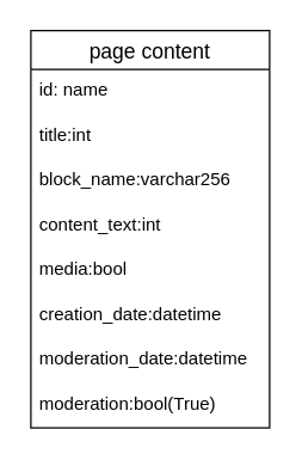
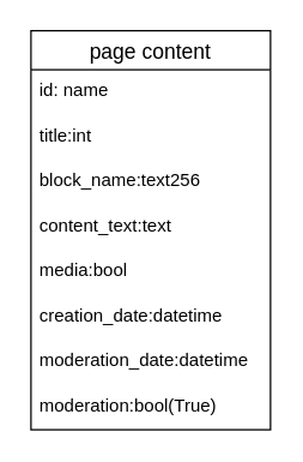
  <mxCell id="0" />
  <mxCell id="1" parent="0" />
  <mxCell id="2" value="page content" style="swimlane;fontStyle=0;childLayout=stackLayout;horizontal=1;startSize=26;horizontalStack=0;resizeParent=1;resizeParentMax=0;resizeLast=0;collapsible=1;marginBottom=0;align=center;fontSize=14;" parent="1" vertex="1"><mxGeometry x="20" y="20" width="160" height="266" as="geometry" /></mxCell>
  <mxCell id="3" value="id: name&#10;" style="text;strokeColor=none;fillColor=none;spacingLeft=4;spacingRight=4;overflow=hidden;rotatable=0;points=[[0,0.5],[1,0.5]];portConstraint=eastwest;fontSize=12;" parent="2" vertex="1"><mxGeometry y="26" width="160" height="30" as="geometry" /></mxCell>
  <mxCell id="4" value="title:int" style="text;strokeColor=none;fillColor=none;spacingLeft=4;spacingRight=4;overflow=hidden;rotatable=0;points=[[0,0.5],[1,0.5]];portConstraint=eastwest;fontSize=12;" vertex="1" parent="2"><mxGeometry y="56" width="160" height="30" as="geometry" /></mxCell>
- <mxCell id="5" value="block_name:varchar256" style="text;strokeColor=none;fillColor=none;spacingLeft=4;spacingRight=4;overflow=hidden;rotatable=0;points=[[0,0.5],[1,0.5]];portConstraint=eastwest;fontSize=12;" parent="2" vertex="1"><mxGeometry y="86" width="160" height="30" as="geometry" /></mxCell>
- <mxCell id="6" value="content_text:int&#10;" style="text;strokeColor=none;fillColor=none;spacingLeft=4;spacingRight=4;overflow=hidden;rotatable=0;points=[[0,0.5],[1,0.5]];portConstraint=eastwest;fontSize=12;" parent="2" vertex="1"><mxGeometry y="116" width="160" height="30" as="geometry" /></mxCell>
+ <mxCell id="5" value="block_name:text256" style="text;strokeColor=none;fillColor=none;spacingLeft=4;spacingRight=4;overflow=hidden;rotatable=0;points=[[0,0.5],[1,0.5]];portConstraint=eastwest;fontSize=12;" parent="2" vertex="1"><mxGeometry y="86" width="160" height="30" as="geometry" /></mxCell>
+ <mxCell id="6" value="content_text:text&#10;" style="text;strokeColor=none;fillColor=none;spacingLeft=4;spacingRight=4;overflow=hidden;rotatable=0;points=[[0,0.5],[1,0.5]];portConstraint=eastwest;fontSize=12;" parent="2" vertex="1"><mxGeometry y="116" width="160" height="30" as="geometry" /></mxCell>
  <mxCell id="7" value="media:bool&#10;" style="text;strokeColor=none;fillColor=none;spacingLeft=4;spacingRight=4;overflow=hidden;rotatable=0;points=[[0,0.5],[1,0.5]];portConstraint=eastwest;fontSize=12;" parent="2" vertex="1"><mxGeometry y="146" width="160" height="30" as="geometry" /></mxCell>
  <mxCell id="8" value="creation_date:datetime&#10;" style="text;strokeColor=none;fillColor=none;spacingLeft=4;spacingRight=4;overflow=hidden;rotatable=0;points=[[0,0.5],[1,0.5]];portConstraint=eastwest;fontSize=12;" parent="2" vertex="1"><mxGeometry y="176" width="160" height="30" as="geometry" /></mxCell>
  <mxCell id="9" value="moderation_date:datetime" style="text;strokeColor=none;fillColor=none;spacingLeft=4;spacingRight=4;overflow=hidden;rotatable=0;points=[[0,0.5],[1,0.5]];portConstraint=eastwest;fontSize=12;" parent="2" vertex="1"><mxGeometry y="206" width="160" height="30" as="geometry" /></mxCell>
  <mxCell id="10" value="moderation:bool(True)" style="text;strokeColor=none;fillColor=none;spacingLeft=4;spacingRight=4;overflow=hidden;rotatable=0;points=[[0,0.5],[1,0.5]];portConstraint=eastwest;fontSize=12;" parent="2" vertex="1"><mxGeometry y="236" width="160" height="30" as="geometry" /></mxCell>
